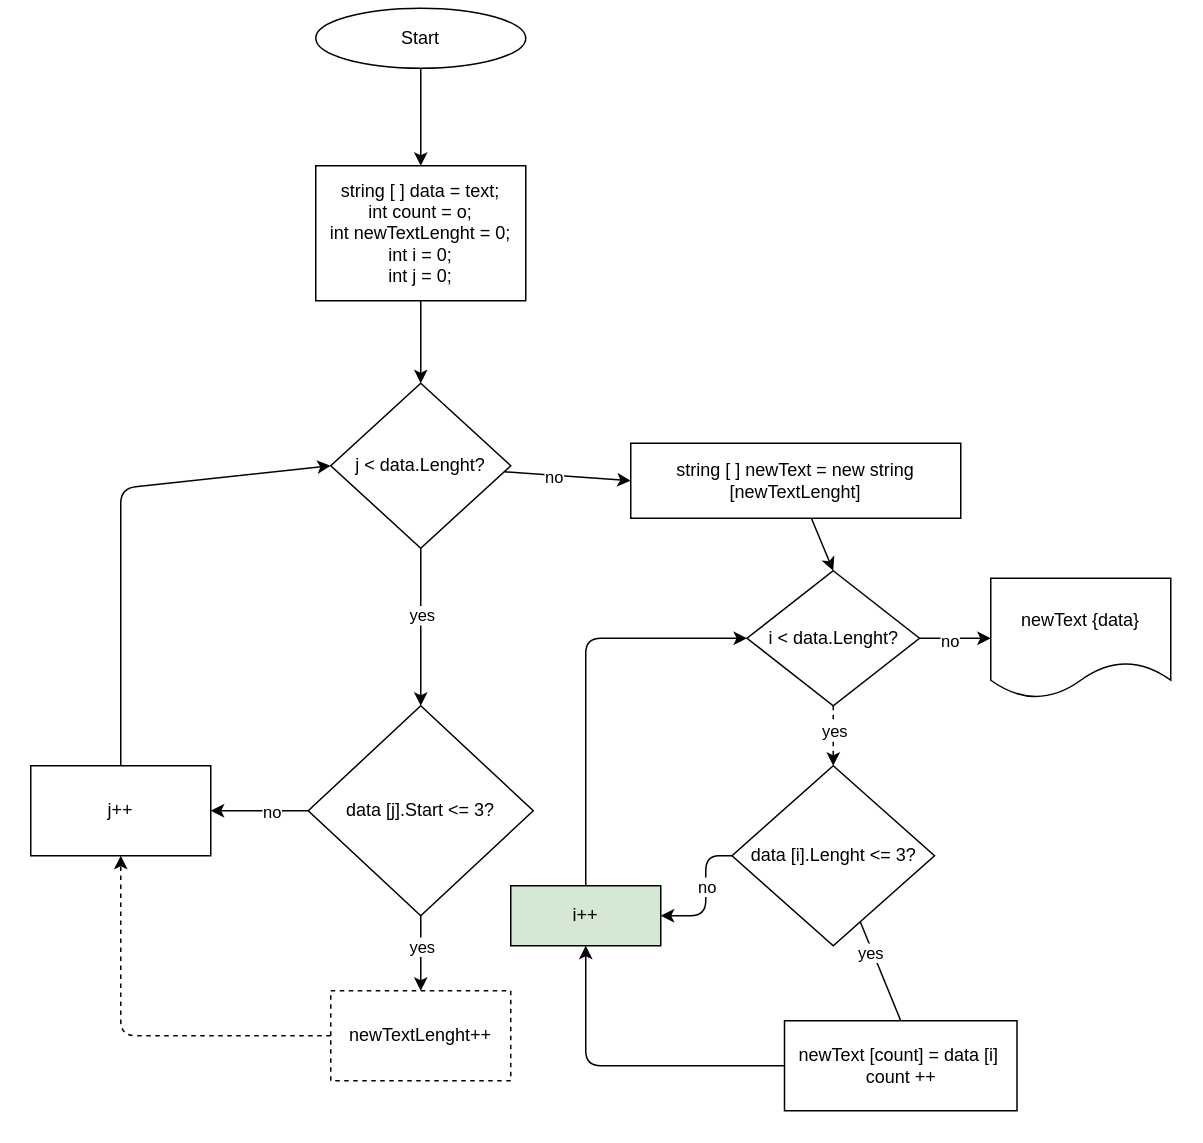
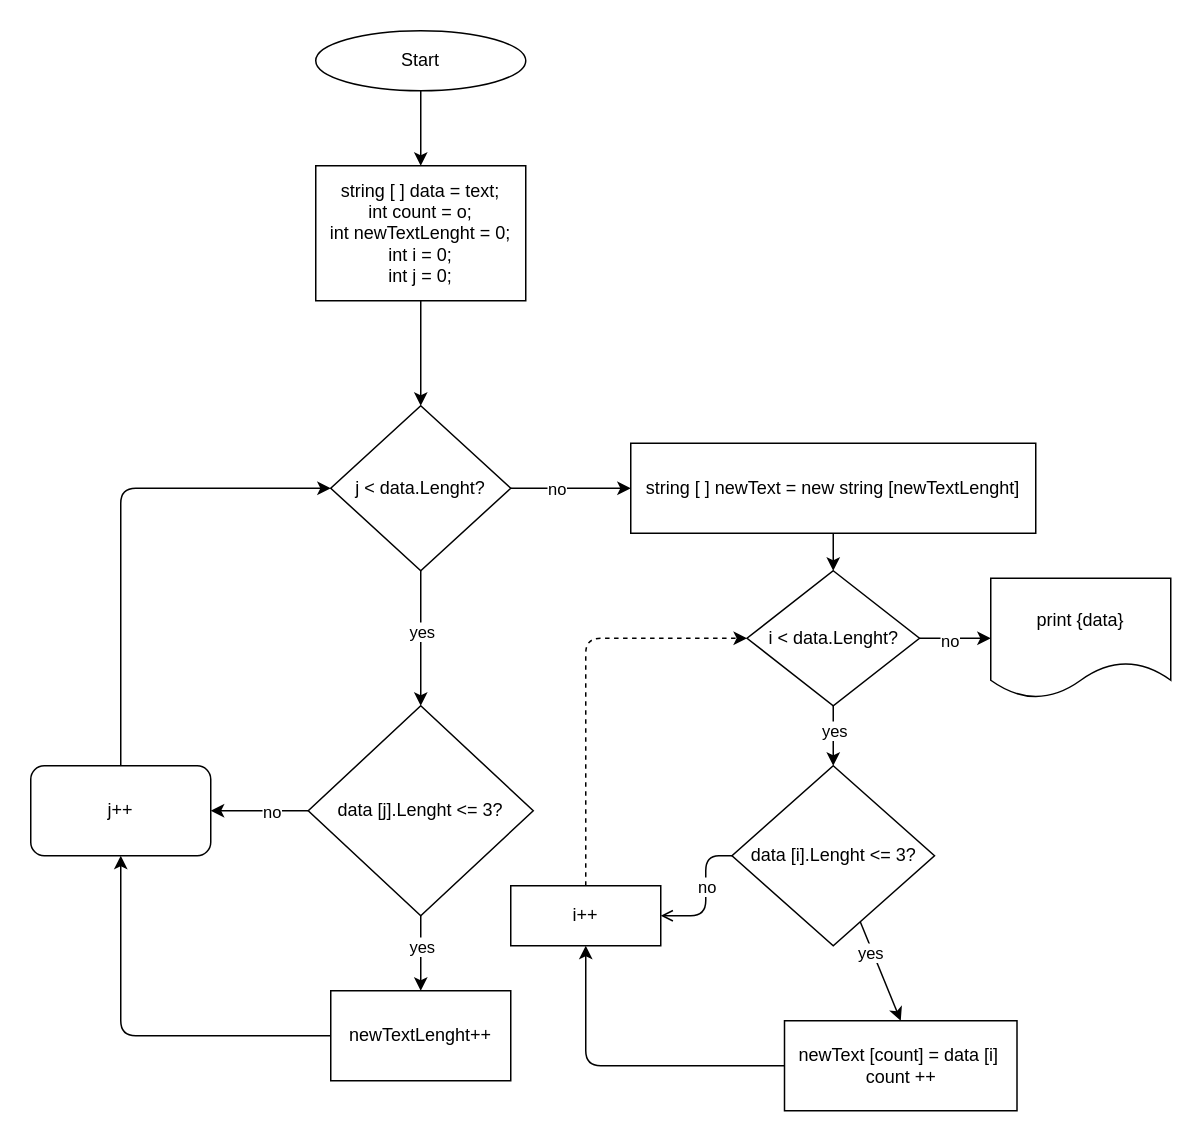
  <mxCell id="0" />
  <mxCell id="1" parent="0" />
  <mxCell id="2" style="edgeStyle=none;html=1;entryX=0.5;entryY=0;entryDx=0;entryDy=0;" parent="1" source="3" target="5" edge="1"><mxGeometry relative="1" as="geometry" /></mxCell>
- <mxCell id="3" value="Start" style="ellipse;whiteSpace=wrap;html=1;" parent="1" vertex="1"><mxGeometry x="210" y="5" width="140" height="40" as="geometry" /></mxCell>
+ <mxCell id="3" value="Start" style="ellipse;whiteSpace=wrap;html=1;" parent="1" vertex="1"><mxGeometry x="210" y="20" width="140" height="40" as="geometry" /></mxCell>
  <mxCell id="4" style="edgeStyle=none;html=1;entryX=0.5;entryY=0;entryDx=0;entryDy=0;" parent="1" source="5" target="10" edge="1"><mxGeometry relative="1" as="geometry" /></mxCell>
  <mxCell id="5" value="string [ ] data = text;&lt;br&gt;int count = o;&lt;br&gt;int newTextLenght = 0;&lt;br&gt;int i = 0;&lt;br&gt;int j = 0;" style="rounded=0;whiteSpace=wrap;html=1;" parent="1" vertex="1"><mxGeometry x="210" y="110" width="140" height="90" as="geometry" /></mxCell>
  <mxCell id="6" style="edgeStyle=none;html=1;" parent="1" source="10" target="15" edge="1"><mxGeometry relative="1" as="geometry" /></mxCell>
  <mxCell id="7" value="yes" style="edgeLabel;html=1;align=center;verticalAlign=middle;resizable=0;points=[];" parent="6" vertex="1" connectable="0"><mxGeometry x="-0.471" y="2" relative="1" as="geometry"><mxPoint x="-2" y="16" as="offset" /></mxGeometry></mxCell>
  <mxCell id="8" style="edgeStyle=none;html=1;entryX=0;entryY=0.5;entryDx=0;entryDy=0;" parent="1" source="10" target="21" edge="1"><mxGeometry relative="1" as="geometry" /></mxCell>
  <mxCell id="9" value="no" style="edgeLabel;html=1;align=center;verticalAlign=middle;resizable=0;points=[];" parent="8" vertex="1" connectable="0"><mxGeometry x="0.27" relative="1" as="geometry"><mxPoint x="-21" as="offset" /></mxGeometry></mxCell>
- <mxCell id="10" value="j &amp;lt; data.Lenght?" style="rhombus;whiteSpace=wrap;html=1;" parent="1" vertex="1"><mxGeometry x="220" y="255" width="120" height="110" as="geometry" /></mxCell>
+ <mxCell id="10" value="j &amp;lt; data.Lenght?" style="rhombus;whiteSpace=wrap;html=1;" parent="1" vertex="1"><mxGeometry x="220" y="270" width="120" height="110" as="geometry" /></mxCell>
  <mxCell id="11" style="edgeStyle=none;html=1;entryX=0.5;entryY=0;entryDx=0;entryDy=0;" parent="1" source="15" target="17" edge="1"><mxGeometry relative="1" as="geometry" /></mxCell>
  <mxCell id="12" value="yes" style="edgeLabel;html=1;align=center;verticalAlign=middle;resizable=0;points=[];" parent="11" vertex="1" connectable="0"><mxGeometry x="-0.408" y="1" relative="1" as="geometry"><mxPoint x="-1" y="5" as="offset" /></mxGeometry></mxCell>
  <mxCell id="13" style="edgeStyle=none;html=1;entryX=1;entryY=0.5;entryDx=0;entryDy=0;" parent="1" source="15" target="19" edge="1"><mxGeometry relative="1" as="geometry" /></mxCell>
  <mxCell id="14" value="no" style="edgeLabel;html=1;align=center;verticalAlign=middle;resizable=0;points=[];" parent="13" vertex="1" connectable="0"><mxGeometry x="-0.409" y="2" relative="1" as="geometry"><mxPoint x="-6" y="-2" as="offset" /></mxGeometry></mxCell>
- <mxCell id="15" value="data [j].Start &amp;lt;= 3?" style="rhombus;whiteSpace=wrap;html=1;" parent="1" vertex="1"><mxGeometry x="205" y="470" width="150" height="140" as="geometry" /></mxCell>
- <mxCell id="16" style="edgeStyle=none;html=1;entryX=0.5;entryY=1;entryDx=0;entryDy=0;dashed=1;" parent="1" source="17" target="19" edge="1"><mxGeometry relative="1" as="geometry"><mxPoint x="60" y="690" as="targetPoint" /><Array as="points"><mxPoint x="80" y="690" /></Array></mxGeometry></mxCell>
- <mxCell id="17" value="newTextLenght++&lt;br&gt;" style="rounded=0;whiteSpace=wrap;html=1;dashed=1;" parent="1" vertex="1"><mxGeometry x="220" y="660" width="120" height="60" as="geometry" /></mxCell>
+ <mxCell id="15" value="data [j].Lenght &amp;lt;= 3?" style="rhombus;whiteSpace=wrap;html=1;" parent="1" vertex="1"><mxGeometry x="205" y="470" width="150" height="140" as="geometry" /></mxCell>
+ <mxCell id="16" style="edgeStyle=none;html=1;entryX=0.5;entryY=1;entryDx=0;entryDy=0;" parent="1" source="17" target="19" edge="1"><mxGeometry relative="1" as="geometry"><mxPoint x="60" y="690" as="targetPoint" /><Array as="points"><mxPoint x="80" y="690" /></Array></mxGeometry></mxCell>
+ <mxCell id="17" value="newTextLenght++&lt;br&gt;" style="rounded=0;whiteSpace=wrap;html=1;" parent="1" vertex="1"><mxGeometry x="220" y="660" width="120" height="60" as="geometry" /></mxCell>
  <mxCell id="18" style="edgeStyle=none;html=1;entryX=0;entryY=0.5;entryDx=0;entryDy=0;" parent="1" source="19" target="10" edge="1"><mxGeometry relative="1" as="geometry"><mxPoint x="170" y="340" as="targetPoint" /><Array as="points"><mxPoint x="80" y="325" /></Array></mxGeometry></mxCell>
- <mxCell id="19" value="&lt;span&gt;j++&lt;/span&gt;" style="rounded=0;whiteSpace=wrap;html=1;" parent="1" vertex="1"><mxGeometry x="20" y="510" width="120" height="60" as="geometry" /></mxCell>
+ <mxCell id="19" value="&lt;span&gt;j++&lt;/span&gt;" style="whiteSpace=wrap;html=1;rounded=1;" parent="1" vertex="1"><mxGeometry x="20" y="510" width="120" height="60" as="geometry" /></mxCell>
  <mxCell id="20" style="edgeStyle=none;html=1;entryX=0.5;entryY=0;entryDx=0;entryDy=0;" parent="1" source="21" target="26" edge="1"><mxGeometry relative="1" as="geometry" /></mxCell>
- <mxCell id="21" value="string [ ] newText = new string [newTextLenght]" style="rounded=0;whiteSpace=wrap;html=1;" parent="1" vertex="1"><mxGeometry x="420" y="295" width="220" height="50" as="geometry" /></mxCell>
- <mxCell id="22" style="edgeStyle=none;html=1;exitX=0.5;exitY=1;exitDx=0;exitDy=0;dashed=1;" parent="1" source="26" target="31" edge="1"><mxGeometry relative="1" as="geometry" /></mxCell>
+ <mxCell id="21" value="string [ ] newText = new string [newTextLenght]" style="rounded=0;whiteSpace=wrap;html=1;" parent="1" vertex="1"><mxGeometry x="420" y="295" width="270" height="60" as="geometry" /></mxCell>
+ <mxCell id="22" style="edgeStyle=none;html=1;exitX=0.5;exitY=1;exitDx=0;exitDy=0;" parent="1" source="26" target="31" edge="1"><mxGeometry relative="1" as="geometry" /></mxCell>
  <mxCell id="23" value="yes" style="edgeLabel;html=1;align=center;verticalAlign=middle;resizable=0;points=[];" parent="22" vertex="1" connectable="0"><mxGeometry x="-0.56" relative="1" as="geometry"><mxPoint y="7" as="offset" /></mxGeometry></mxCell>
  <mxCell id="24" style="edgeStyle=none;html=1;entryX=0;entryY=0.5;entryDx=0;entryDy=0;exitX=1;exitY=0.5;exitDx=0;exitDy=0;" parent="1" source="26" target="36" edge="1"><mxGeometry relative="1" as="geometry"><mxPoint x="620" y="425" as="sourcePoint" /><Array as="points"><mxPoint x="630" y="425" /></Array></mxGeometry></mxCell>
  <mxCell id="25" value="no" style="edgeLabel;html=1;align=center;verticalAlign=middle;resizable=0;points=[];" parent="24" vertex="1" connectable="0"><mxGeometry x="-0.138" y="-1" relative="1" as="geometry"><mxPoint as="offset" /></mxGeometry></mxCell>
  <mxCell id="26" value="&lt;span&gt;i &amp;lt; data.Lenght?&lt;/span&gt;" style="rhombus;whiteSpace=wrap;html=1;" parent="1" vertex="1"><mxGeometry x="497.5" y="380" width="115" height="90" as="geometry" /></mxCell>
- <mxCell id="27" style="edgeStyle=none;html=1;entryX=0.5;entryY=0;entryDx=0;entryDy=0;endArrow=none;" parent="1" source="31" target="33" edge="1"><mxGeometry relative="1" as="geometry" /></mxCell>
+ <mxCell id="27" style="edgeStyle=none;html=1;entryX=0.5;entryY=0;entryDx=0;entryDy=0;" parent="1" source="31" target="33" edge="1"><mxGeometry relative="1" as="geometry" /></mxCell>
  <mxCell id="28" value="yes" style="edgeLabel;html=1;align=center;verticalAlign=middle;resizable=0;points=[];" parent="27" vertex="1" connectable="0"><mxGeometry x="-0.493" y="2" relative="1" as="geometry"><mxPoint x="-2" y="5" as="offset" /></mxGeometry></mxCell>
- <mxCell id="29" style="edgeStyle=none;html=1;exitX=0;exitY=0.5;exitDx=0;exitDy=0;entryX=1;entryY=0.5;entryDx=0;entryDy=0;" parent="1" source="31" target="35" edge="1"><mxGeometry relative="1" as="geometry"><mxPoint x="470" y="610" as="targetPoint" /><Array as="points"><mxPoint x="470" y="570" /><mxPoint x="470" y="610" /></Array></mxGeometry></mxCell>
+ <mxCell id="29" style="edgeStyle=none;html=1;exitX=0;exitY=0.5;exitDx=0;exitDy=0;entryX=1;entryY=0.5;entryDx=0;entryDy=0;endArrow=open;" parent="1" source="31" target="35" edge="1"><mxGeometry relative="1" as="geometry"><mxPoint x="470" y="610" as="targetPoint" /><Array as="points"><mxPoint x="470" y="570" /><mxPoint x="470" y="610" /></Array></mxGeometry></mxCell>
  <mxCell id="30" value="no" style="edgeLabel;html=1;align=center;verticalAlign=middle;resizable=0;points=[];" parent="29" vertex="1" connectable="0"><mxGeometry x="-0.376" relative="1" as="geometry"><mxPoint y="11" as="offset" /></mxGeometry></mxCell>
  <mxCell id="31" value="&lt;span&gt;data [i].Lenght &amp;lt;= 3?&lt;/span&gt;" style="rhombus;whiteSpace=wrap;html=1;" parent="1" vertex="1"><mxGeometry x="487.5" y="510" width="135" height="120" as="geometry" /></mxCell>
  <mxCell id="32" style="edgeStyle=none;html=1;entryX=0.5;entryY=1;entryDx=0;entryDy=0;" parent="1" source="33" target="35" edge="1"><mxGeometry relative="1" as="geometry"><mxPoint x="410" y="670" as="targetPoint" /><Array as="points"><mxPoint x="390" y="710" /></Array></mxGeometry></mxCell>
  <mxCell id="33" value="newText [count] = data [i]&amp;nbsp;&lt;br&gt;count ++" style="rounded=0;whiteSpace=wrap;html=1;" parent="1" vertex="1"><mxGeometry x="522.5" y="680" width="155" height="60" as="geometry" /></mxCell>
- <mxCell id="34" style="edgeStyle=none;html=1;exitX=0.5;exitY=0;exitDx=0;exitDy=0;entryX=0;entryY=0.5;entryDx=0;entryDy=0;" parent="1" source="35" target="26" edge="1"><mxGeometry relative="1" as="geometry"><Array as="points"><mxPoint x="390" y="425" /></Array></mxGeometry></mxCell>
- <mxCell id="35" value="i++" style="rounded=0;whiteSpace=wrap;html=1;fillColor=#d5e8d4;" parent="1" vertex="1"><mxGeometry x="340" y="590" width="100" height="40" as="geometry" /></mxCell>
- <mxCell id="36" value="newText {data}" style="shape=document;whiteSpace=wrap;html=1;boundedLbl=1;" parent="1" vertex="1"><mxGeometry x="660" y="385" width="120" height="80" as="geometry" /></mxCell>
+ <mxCell id="34" style="edgeStyle=none;html=1;exitX=0.5;exitY=0;exitDx=0;exitDy=0;entryX=0;entryY=0.5;entryDx=0;entryDy=0;dashed=1;" parent="1" source="35" target="26" edge="1"><mxGeometry relative="1" as="geometry"><Array as="points"><mxPoint x="390" y="425" /></Array></mxGeometry></mxCell>
+ <mxCell id="35" value="i++" style="rounded=0;whiteSpace=wrap;html=1;" parent="1" vertex="1"><mxGeometry x="340" y="590" width="100" height="40" as="geometry" /></mxCell>
+ <mxCell id="36" value="print {data}" style="shape=document;whiteSpace=wrap;html=1;boundedLbl=1;" parent="1" vertex="1"><mxGeometry x="660" y="385" width="120" height="80" as="geometry" /></mxCell>
